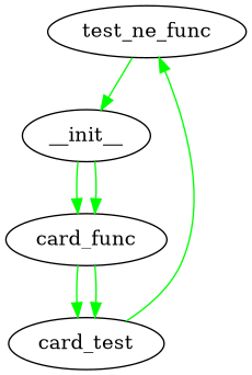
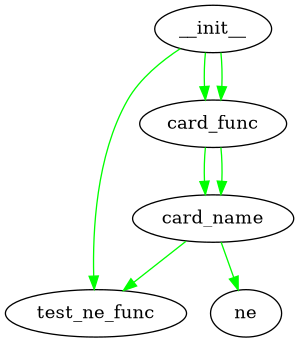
  digraph {
    edge [color=green]
    test_ne_func
    __init__
    n3 [label=card_func]
-   card_name [label=card_test]
-   test_ne_func -> __init__
+   card_name
+   ne
+   __init__ -> test_ne_func
    __init__ -> n3
    __init__ -> n3
    n3 -> card_name
    n3 -> card_name
    card_name -> test_ne_func
+   card_name -> ne
  }
